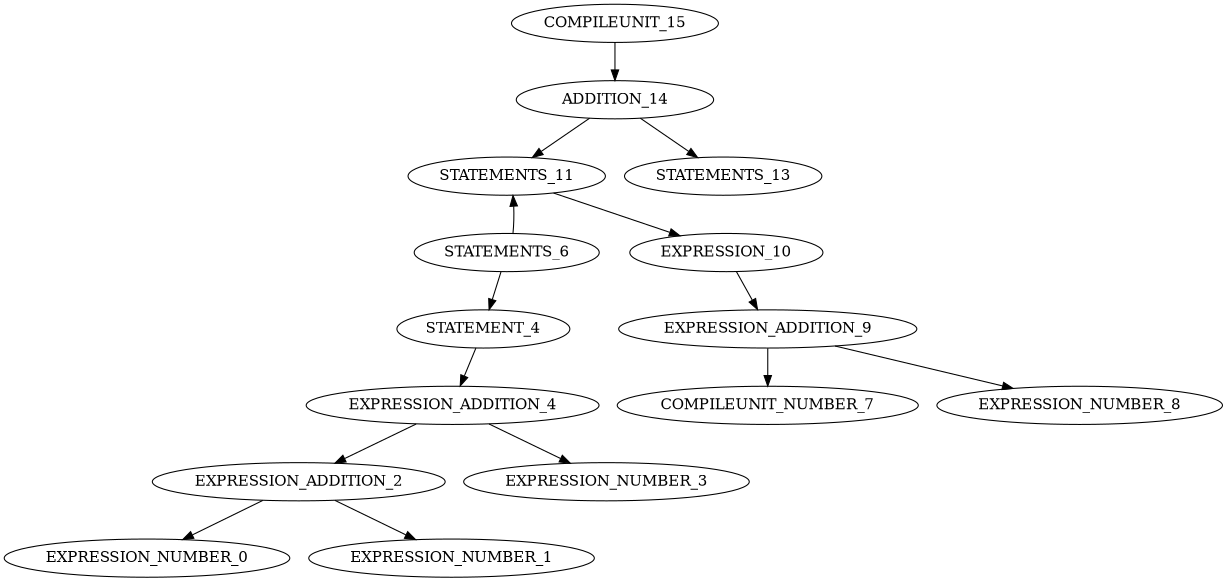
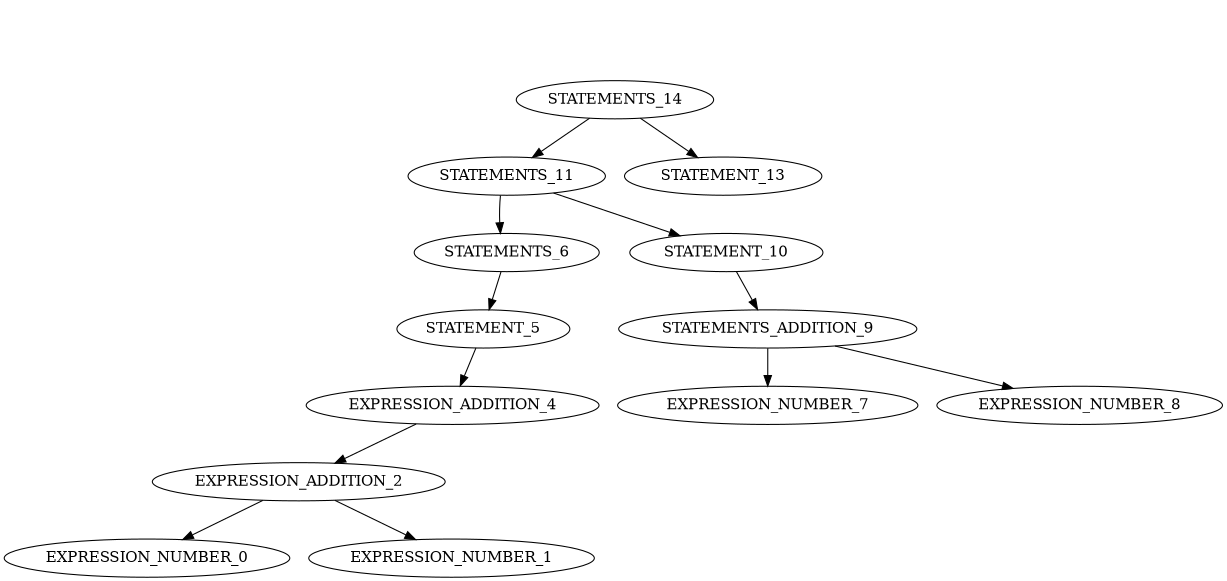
  digraph {
-   COMPILEUNIT_15
-   STATEMENTS_14 [label=ADDITION_14]
+   STATEMENTS_14
    STATEMENTS_11
-   STATEMENT_13 [label=STATEMENTS_13]
+   STATEMENT_13
    STATEMENTS_6
-   STATEMENT_10 [label=EXPRESSION_10]
-   STATEMENT_5 [label=STATEMENT_4]
-   EXPRESSION_ADDITION_9
+   STATEMENT_10
+   STATEMENT_5
+   EXPRESSION_ADDITION_9 [label=STATEMENTS_ADDITION_9]
    EXPRESSION_ADDITION_4
    EXPRESSION_ADDITION_2
-   EXPRESSION_NUMBER_3
    EXPRESSION_NUMBER_0
    EXPRESSION_NUMBER_1
-   EXPRESSION_NUMBER_7 [label=COMPILEUNIT_NUMBER_7]
+   EXPRESSION_NUMBER_7
    EXPRESSION_NUMBER_8
-   COMPILEUNIT_15 -> STATEMENTS_14
    STATEMENTS_14 -> STATEMENTS_11
    STATEMENTS_14 -> STATEMENT_13
-   STATEMENTS_6 -> STATEMENTS_11
+   STATEMENTS_11 -> STATEMENTS_6
    STATEMENTS_11 -> STATEMENT_10
    STATEMENTS_6 -> STATEMENT_5
    STATEMENT_10 -> EXPRESSION_ADDITION_9
    STATEMENT_5 -> EXPRESSION_ADDITION_4
    EXPRESSION_ADDITION_9 -> EXPRESSION_NUMBER_7
    EXPRESSION_ADDITION_9 -> EXPRESSION_NUMBER_8
    EXPRESSION_ADDITION_4 -> EXPRESSION_ADDITION_2
-   EXPRESSION_ADDITION_4 -> EXPRESSION_NUMBER_3
    EXPRESSION_ADDITION_2 -> EXPRESSION_NUMBER_0
    EXPRESSION_ADDITION_2 -> EXPRESSION_NUMBER_1
  }
